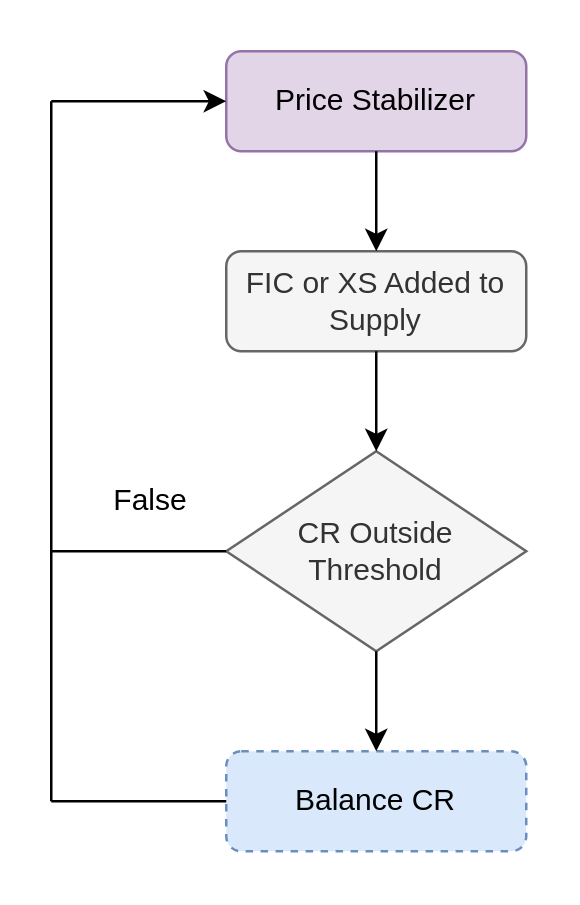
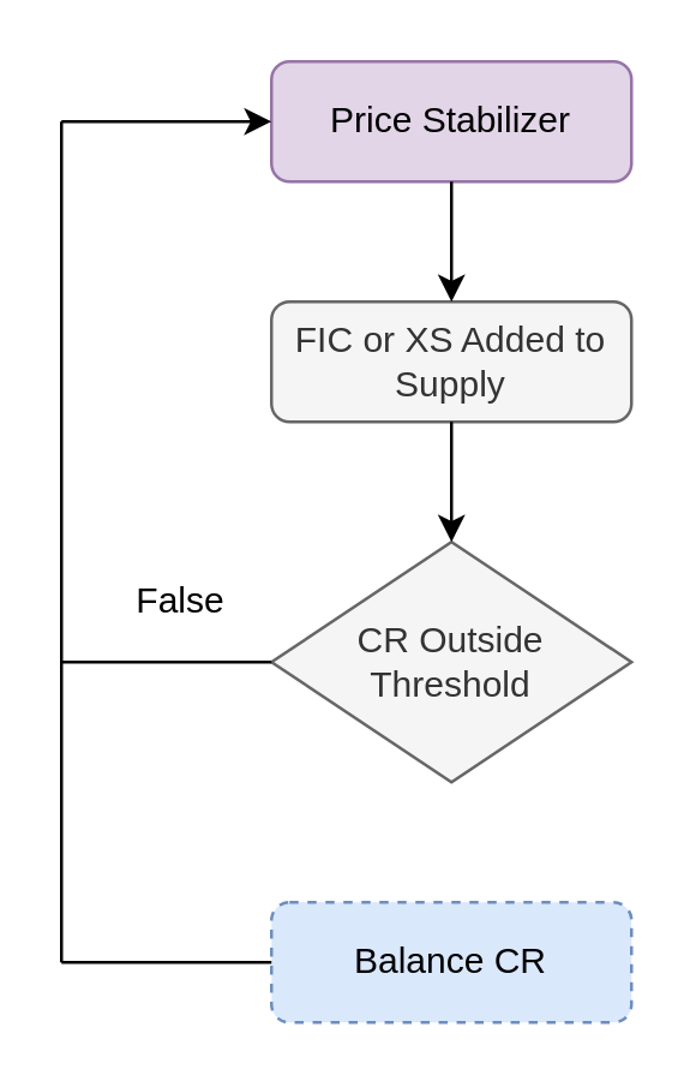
  <mxCell id="0" />
  <mxCell id="1" parent="0" />
  <mxCell id="2" value="CR Outside &lt;br&gt;Threshold" style="rhombus;whiteSpace=wrap;html=1;fillColor=#f5f5f5;strokeColor=#666666;fontColor=#333333;" parent="1" vertex="1"><mxGeometry x="90" y="180" width="120" height="80" as="geometry" /></mxCell>
  <mxCell id="3" value="Price Stabilizer" style="rounded=1;whiteSpace=wrap;html=1;fillColor=#e1d5e7;strokeColor=#9673a6;" parent="1" vertex="1"><mxGeometry x="90" y="20" width="120" height="40" as="geometry" /></mxCell>
  <mxCell id="4" value="Balance CR" style="rounded=1;whiteSpace=wrap;html=1;fillColor=#dae8fc;strokeColor=#6c8ebf;dashed=1;" parent="1" vertex="1"><mxGeometry x="90" y="300" width="120" height="40" as="geometry" /></mxCell>
- <mxCell id="5" value="" style="endArrow=classic;html=1;exitX=0.5;exitY=1;exitDx=0;exitDy=0;entryX=0.5;entryY=0;entryDx=0;entryDy=0;" parent="1" source="2" target="4" edge="1"><mxGeometry x="250" y="20" width="50" height="50" as="geometry"><mxPoint x="-20" y="240" as="sourcePoint" /><mxPoint x="30" y="190" as="targetPoint" /></mxGeometry></mxCell>
  <mxCell id="6" value="" style="endArrow=classic;html=1;entryX=0;entryY=0.5;entryDx=0;entryDy=0;" parent="1" target="3" edge="1"><mxGeometry x="250" y="20" width="50" height="50" as="geometry"><mxPoint x="20" y="40" as="sourcePoint" /><mxPoint x="50" y="40" as="targetPoint" /></mxGeometry></mxCell>
  <mxCell id="7" value="" style="endArrow=none;html=1;" parent="1" edge="1"><mxGeometry x="250" y="20" width="50" height="50" as="geometry"><mxPoint x="20" y="320" as="sourcePoint" /><mxPoint x="20" y="40" as="targetPoint" /></mxGeometry></mxCell>
  <mxCell id="8" value="" style="endArrow=none;html=1;entryX=0;entryY=0.5;entryDx=0;entryDy=0;" parent="1" target="4" edge="1"><mxGeometry x="250" y="20" width="50" height="50" as="geometry"><mxPoint x="20" y="320" as="sourcePoint" /><mxPoint x="40" y="310" as="targetPoint" /></mxGeometry></mxCell>
  <mxCell id="9" value="" style="endArrow=none;html=1;entryX=0;entryY=0.5;entryDx=0;entryDy=0;" parent="1" target="2" edge="1"><mxGeometry x="250" y="20" width="50" height="50" as="geometry"><mxPoint x="20" y="220" as="sourcePoint" /><mxPoint x="100" y="130" as="targetPoint" /></mxGeometry></mxCell>
  <mxCell id="10" value="FIC or XS Added to Supply" style="rounded=1;whiteSpace=wrap;html=1;fillColor=#f5f5f5;strokeColor=#666666;fontColor=#333333;" parent="1" vertex="1"><mxGeometry x="90" y="100" width="120" height="40" as="geometry" /></mxCell>
  <mxCell id="11" value="" style="endArrow=classic;html=1;exitX=0.5;exitY=1;exitDx=0;exitDy=0;entryX=0.5;entryY=0;entryDx=0;entryDy=0;" parent="1" source="3" target="10" edge="1"><mxGeometry width="50" height="50" relative="1" as="geometry"><mxPoint x="280" y="100" as="sourcePoint" /><mxPoint x="330" y="50" as="targetPoint" /></mxGeometry></mxCell>
  <mxCell id="12" value="" style="endArrow=classic;html=1;exitX=0.5;exitY=1;exitDx=0;exitDy=0;" parent="1" source="10" target="2" edge="1"><mxGeometry width="50" height="50" relative="1" as="geometry"><mxPoint x="280" y="160" as="sourcePoint" /><mxPoint x="330" y="110" as="targetPoint" /></mxGeometry></mxCell>
  <mxCell id="13" value="False" style="text;html=1;strokeColor=none;fillColor=none;align=center;verticalAlign=middle;whiteSpace=wrap;rounded=0;" parent="1" vertex="1"><mxGeometry x="40" y="190" width="40" height="20" as="geometry" /></mxCell>
